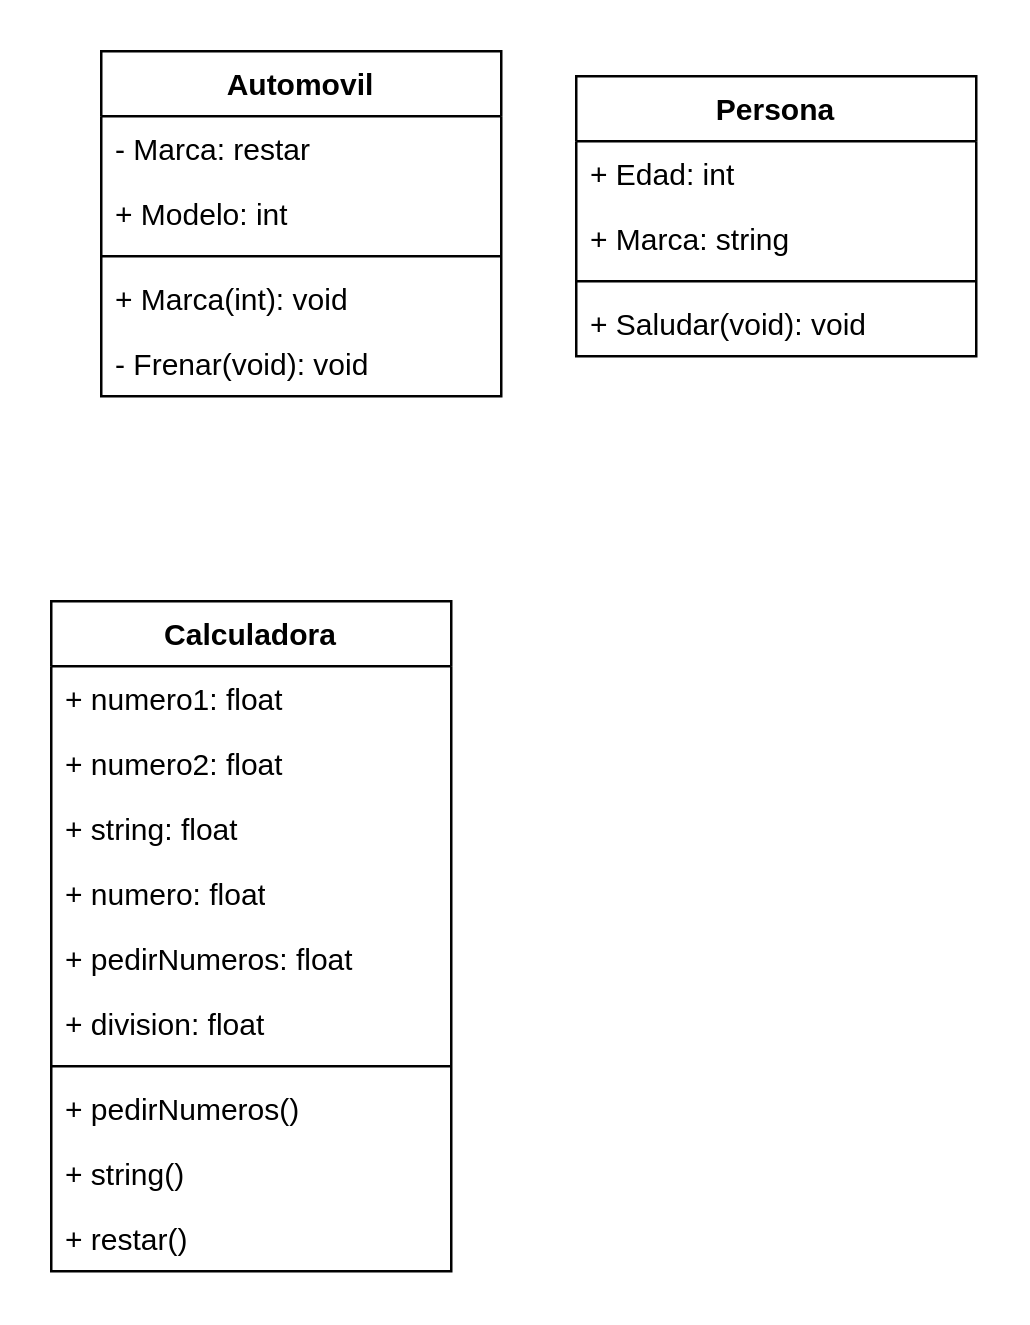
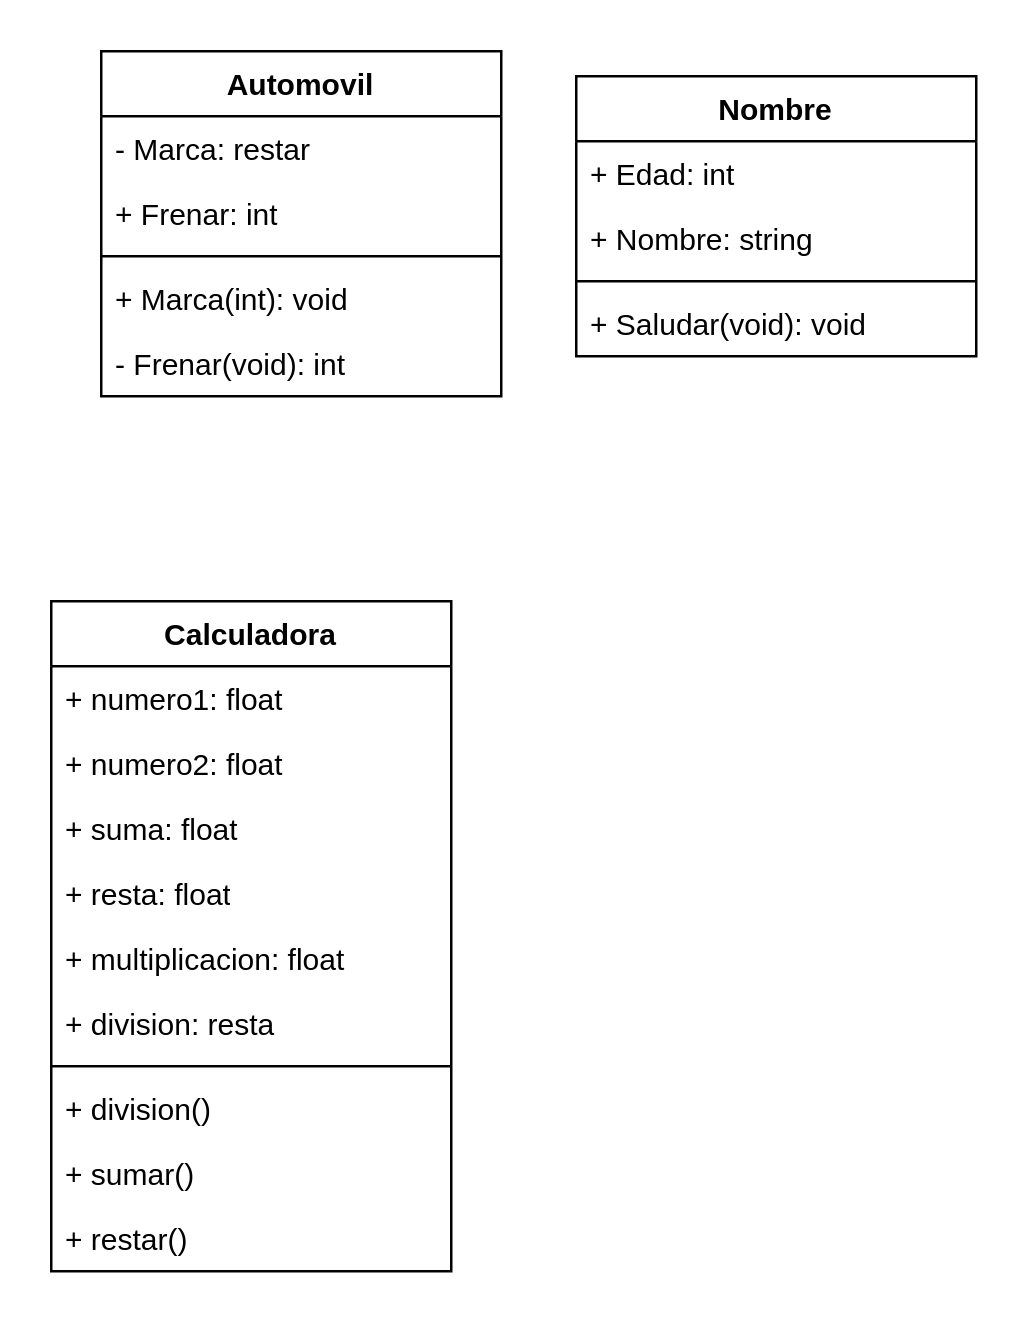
  <mxCell id="0" />
  <mxCell id="1" parent="0" />
  <mxCell id="2" value="Automovil" style="swimlane;fontStyle=1;align=center;verticalAlign=top;childLayout=stackLayout;horizontal=1;startSize=26;horizontalStack=0;resizeParent=1;resizeParentMax=0;resizeLast=0;collapsible=1;marginBottom=0;whiteSpace=wrap;html=1;" vertex="1" parent="1"><mxGeometry x="40" y="20" width="160" height="138" as="geometry" /></mxCell>
  <mxCell id="3" value="- Marca: restar" style="text;strokeColor=none;fillColor=none;align=left;verticalAlign=top;spacingLeft=4;spacingRight=4;overflow=hidden;rotatable=0;points=[[0,0.5],[1,0.5]];portConstraint=eastwest;whiteSpace=wrap;html=1;" vertex="1" parent="2"><mxGeometry y="26" width="160" height="26" as="geometry" /></mxCell>
- <mxCell id="4" value="+ Modelo: int" style="text;strokeColor=none;fillColor=none;align=left;verticalAlign=top;spacingLeft=4;spacingRight=4;overflow=hidden;rotatable=0;points=[[0,0.5],[1,0.5]];portConstraint=eastwest;whiteSpace=wrap;html=1;" vertex="1" parent="2"><mxGeometry y="52" width="160" height="26" as="geometry" /></mxCell>
+ <mxCell id="4" value="+ Frenar: int" style="text;strokeColor=none;fillColor=none;align=left;verticalAlign=top;spacingLeft=4;spacingRight=4;overflow=hidden;rotatable=0;points=[[0,0.5],[1,0.5]];portConstraint=eastwest;whiteSpace=wrap;html=1;" vertex="1" parent="2"><mxGeometry y="52" width="160" height="26" as="geometry" /></mxCell>
  <mxCell id="5" value="" style="line;strokeWidth=1;fillColor=none;align=left;verticalAlign=middle;spacingTop=-1;spacingLeft=3;spacingRight=3;rotatable=0;labelPosition=right;points=[];portConstraint=eastwest;strokeColor=inherit;" vertex="1" parent="2"><mxGeometry y="78" width="160" height="8" as="geometry" /></mxCell>
  <mxCell id="6" value="+ Marca(int): void" style="text;strokeColor=none;fillColor=none;align=left;verticalAlign=top;spacingLeft=4;spacingRight=4;overflow=hidden;rotatable=0;points=[[0,0.5],[1,0.5]];portConstraint=eastwest;whiteSpace=wrap;html=1;" vertex="1" parent="2"><mxGeometry y="86" width="160" height="26" as="geometry" /></mxCell>
- <mxCell id="7" value="- Frenar(void): void" style="text;strokeColor=none;fillColor=none;align=left;verticalAlign=top;spacingLeft=4;spacingRight=4;overflow=hidden;rotatable=0;points=[[0,0.5],[1,0.5]];portConstraint=eastwest;whiteSpace=wrap;html=1;" vertex="1" parent="2"><mxGeometry y="112" width="160" height="26" as="geometry" /></mxCell>
- <mxCell id="8" value="Persona" style="swimlane;fontStyle=1;align=center;verticalAlign=top;childLayout=stackLayout;horizontal=1;startSize=26;horizontalStack=0;resizeParent=1;resizeParentMax=0;resizeLast=0;collapsible=1;marginBottom=0;whiteSpace=wrap;html=1;" vertex="1" parent="1"><mxGeometry x="230" y="30" width="160" height="112" as="geometry" /></mxCell>
+ <mxCell id="7" value="- Frenar(void): int" style="text;strokeColor=none;fillColor=none;align=left;verticalAlign=top;spacingLeft=4;spacingRight=4;overflow=hidden;rotatable=0;points=[[0,0.5],[1,0.5]];portConstraint=eastwest;whiteSpace=wrap;html=1;" vertex="1" parent="2"><mxGeometry y="112" width="160" height="26" as="geometry" /></mxCell>
+ <mxCell id="8" value="Nombre" style="swimlane;fontStyle=1;align=center;verticalAlign=top;childLayout=stackLayout;horizontal=1;startSize=26;horizontalStack=0;resizeParent=1;resizeParentMax=0;resizeLast=0;collapsible=1;marginBottom=0;whiteSpace=wrap;html=1;" vertex="1" parent="1"><mxGeometry x="230" y="30" width="160" height="112" as="geometry" /></mxCell>
  <mxCell id="9" value="+ Edad: int" style="text;strokeColor=none;fillColor=none;align=left;verticalAlign=top;spacingLeft=4;spacingRight=4;overflow=hidden;rotatable=0;points=[[0,0.5],[1,0.5]];portConstraint=eastwest;whiteSpace=wrap;html=1;" vertex="1" parent="8"><mxGeometry y="26" width="160" height="26" as="geometry" /></mxCell>
- <mxCell id="10" value="+ Marca: string" style="text;strokeColor=none;fillColor=none;align=left;verticalAlign=top;spacingLeft=4;spacingRight=4;overflow=hidden;rotatable=0;points=[[0,0.5],[1,0.5]];portConstraint=eastwest;whiteSpace=wrap;html=1;" vertex="1" parent="8"><mxGeometry y="52" width="160" height="26" as="geometry" /></mxCell>
+ <mxCell id="10" value="+ Nombre: string" style="text;strokeColor=none;fillColor=none;align=left;verticalAlign=top;spacingLeft=4;spacingRight=4;overflow=hidden;rotatable=0;points=[[0,0.5],[1,0.5]];portConstraint=eastwest;whiteSpace=wrap;html=1;" vertex="1" parent="8"><mxGeometry y="52" width="160" height="26" as="geometry" /></mxCell>
  <mxCell id="11" value="" style="line;strokeWidth=1;fillColor=none;align=left;verticalAlign=middle;spacingTop=-1;spacingLeft=3;spacingRight=3;rotatable=0;labelPosition=right;points=[];portConstraint=eastwest;strokeColor=inherit;" vertex="1" parent="8"><mxGeometry y="78" width="160" height="8" as="geometry" /></mxCell>
  <mxCell id="12" value="+ Saludar(void): void" style="text;strokeColor=none;fillColor=none;align=left;verticalAlign=top;spacingLeft=4;spacingRight=4;overflow=hidden;rotatable=0;points=[[0,0.5],[1,0.5]];portConstraint=eastwest;whiteSpace=wrap;html=1;" vertex="1" parent="8"><mxGeometry y="86" width="160" height="26" as="geometry" /></mxCell>
  <mxCell id="13" value="Calculadora" style="swimlane;fontStyle=1;align=center;verticalAlign=top;childLayout=stackLayout;horizontal=1;startSize=26;horizontalStack=0;resizeParent=1;resizeParentMax=0;resizeLast=0;collapsible=1;marginBottom=0;whiteSpace=wrap;html=1;" vertex="1" parent="1"><mxGeometry x="20" y="240" width="160" height="268" as="geometry" /></mxCell>
  <mxCell id="14" value="+ numero1: float" style="text;strokeColor=none;fillColor=none;align=left;verticalAlign=top;spacingLeft=4;spacingRight=4;overflow=hidden;rotatable=0;points=[[0,0.5],[1,0.5]];portConstraint=eastwest;whiteSpace=wrap;html=1;" vertex="1" parent="13"><mxGeometry y="26" width="160" height="26" as="geometry" /></mxCell>
  <mxCell id="15" value="+ numero2: float" style="text;strokeColor=none;fillColor=none;align=left;verticalAlign=top;spacingLeft=4;spacingRight=4;overflow=hidden;rotatable=0;points=[[0,0.5],[1,0.5]];portConstraint=eastwest;whiteSpace=wrap;html=1;" vertex="1" parent="13"><mxGeometry y="52" width="160" height="26" as="geometry" /></mxCell>
- <mxCell id="16" value="+ string: float" style="text;strokeColor=none;fillColor=none;align=left;verticalAlign=top;spacingLeft=4;spacingRight=4;overflow=hidden;rotatable=0;points=[[0,0.5],[1,0.5]];portConstraint=eastwest;whiteSpace=wrap;html=1;" vertex="1" parent="13"><mxGeometry y="78" width="160" height="26" as="geometry" /></mxCell>
- <mxCell id="17" value="+ numero: float" style="text;strokeColor=none;fillColor=none;align=left;verticalAlign=top;spacingLeft=4;spacingRight=4;overflow=hidden;rotatable=0;points=[[0,0.5],[1,0.5]];portConstraint=eastwest;whiteSpace=wrap;html=1;" vertex="1" parent="13"><mxGeometry y="104" width="160" height="26" as="geometry" /></mxCell>
- <mxCell id="18" value="+ pedirNumeros: float" style="text;strokeColor=none;fillColor=none;align=left;verticalAlign=top;spacingLeft=4;spacingRight=4;overflow=hidden;rotatable=0;points=[[0,0.5],[1,0.5]];portConstraint=eastwest;whiteSpace=wrap;html=1;" vertex="1" parent="13"><mxGeometry y="130" width="160" height="26" as="geometry" /></mxCell>
- <mxCell id="19" value="+ division: float" style="text;strokeColor=none;fillColor=none;align=left;verticalAlign=top;spacingLeft=4;spacingRight=4;overflow=hidden;rotatable=0;points=[[0,0.5],[1,0.5]];portConstraint=eastwest;whiteSpace=wrap;html=1;" vertex="1" parent="13"><mxGeometry y="156" width="160" height="26" as="geometry" /></mxCell>
+ <mxCell id="16" value="+ suma: float" style="text;strokeColor=none;fillColor=none;align=left;verticalAlign=top;spacingLeft=4;spacingRight=4;overflow=hidden;rotatable=0;points=[[0,0.5],[1,0.5]];portConstraint=eastwest;whiteSpace=wrap;html=1;" vertex="1" parent="13"><mxGeometry y="78" width="160" height="26" as="geometry" /></mxCell>
+ <mxCell id="17" value="+ resta: float" style="text;strokeColor=none;fillColor=none;align=left;verticalAlign=top;spacingLeft=4;spacingRight=4;overflow=hidden;rotatable=0;points=[[0,0.5],[1,0.5]];portConstraint=eastwest;whiteSpace=wrap;html=1;" vertex="1" parent="13"><mxGeometry y="104" width="160" height="26" as="geometry" /></mxCell>
+ <mxCell id="18" value="+ multiplicacion: float" style="text;strokeColor=none;fillColor=none;align=left;verticalAlign=top;spacingLeft=4;spacingRight=4;overflow=hidden;rotatable=0;points=[[0,0.5],[1,0.5]];portConstraint=eastwest;whiteSpace=wrap;html=1;" vertex="1" parent="13"><mxGeometry y="130" width="160" height="26" as="geometry" /></mxCell>
+ <mxCell id="19" value="+ division: resta" style="text;strokeColor=none;fillColor=none;align=left;verticalAlign=top;spacingLeft=4;spacingRight=4;overflow=hidden;rotatable=0;points=[[0,0.5],[1,0.5]];portConstraint=eastwest;whiteSpace=wrap;html=1;" vertex="1" parent="13"><mxGeometry y="156" width="160" height="26" as="geometry" /></mxCell>
  <mxCell id="20" value="" style="line;strokeWidth=1;fillColor=none;align=left;verticalAlign=middle;spacingTop=-1;spacingLeft=3;spacingRight=3;rotatable=0;labelPosition=right;points=[];portConstraint=eastwest;strokeColor=inherit;" vertex="1" parent="13"><mxGeometry y="182" width="160" height="8" as="geometry" /></mxCell>
- <mxCell id="21" value="+ pedirNumeros()" style="text;strokeColor=none;fillColor=none;align=left;verticalAlign=top;spacingLeft=4;spacingRight=4;overflow=hidden;rotatable=0;points=[[0,0.5],[1,0.5]];portConstraint=eastwest;whiteSpace=wrap;html=1;" vertex="1" parent="13"><mxGeometry y="190" width="160" height="26" as="geometry" /></mxCell>
- <mxCell id="22" value="+ string()" style="text;strokeColor=none;fillColor=none;align=left;verticalAlign=top;spacingLeft=4;spacingRight=4;overflow=hidden;rotatable=0;points=[[0,0.5],[1,0.5]];portConstraint=eastwest;whiteSpace=wrap;html=1;" vertex="1" parent="13"><mxGeometry y="216" width="160" height="26" as="geometry" /></mxCell>
+ <mxCell id="21" value="+ division()" style="text;strokeColor=none;fillColor=none;align=left;verticalAlign=top;spacingLeft=4;spacingRight=4;overflow=hidden;rotatable=0;points=[[0,0.5],[1,0.5]];portConstraint=eastwest;whiteSpace=wrap;html=1;" vertex="1" parent="13"><mxGeometry y="190" width="160" height="26" as="geometry" /></mxCell>
+ <mxCell id="22" value="+ sumar()" style="text;strokeColor=none;fillColor=none;align=left;verticalAlign=top;spacingLeft=4;spacingRight=4;overflow=hidden;rotatable=0;points=[[0,0.5],[1,0.5]];portConstraint=eastwest;whiteSpace=wrap;html=1;" vertex="1" parent="13"><mxGeometry y="216" width="160" height="26" as="geometry" /></mxCell>
  <mxCell id="23" value="+ restar()" style="text;strokeColor=none;fillColor=none;align=left;verticalAlign=top;spacingLeft=4;spacingRight=4;overflow=hidden;rotatable=0;points=[[0,0.5],[1,0.5]];portConstraint=eastwest;whiteSpace=wrap;html=1;" vertex="1" parent="13"><mxGeometry y="242" width="160" height="26" as="geometry" /></mxCell>
